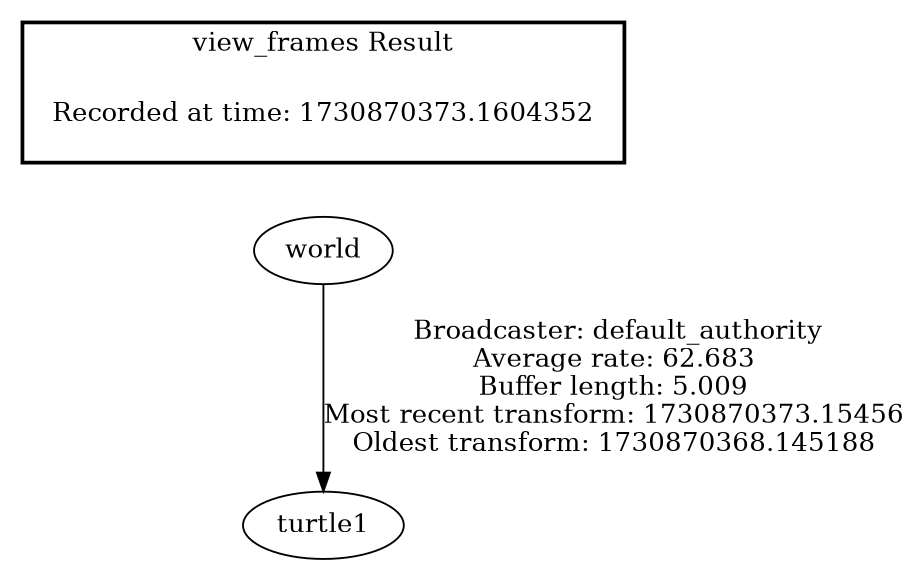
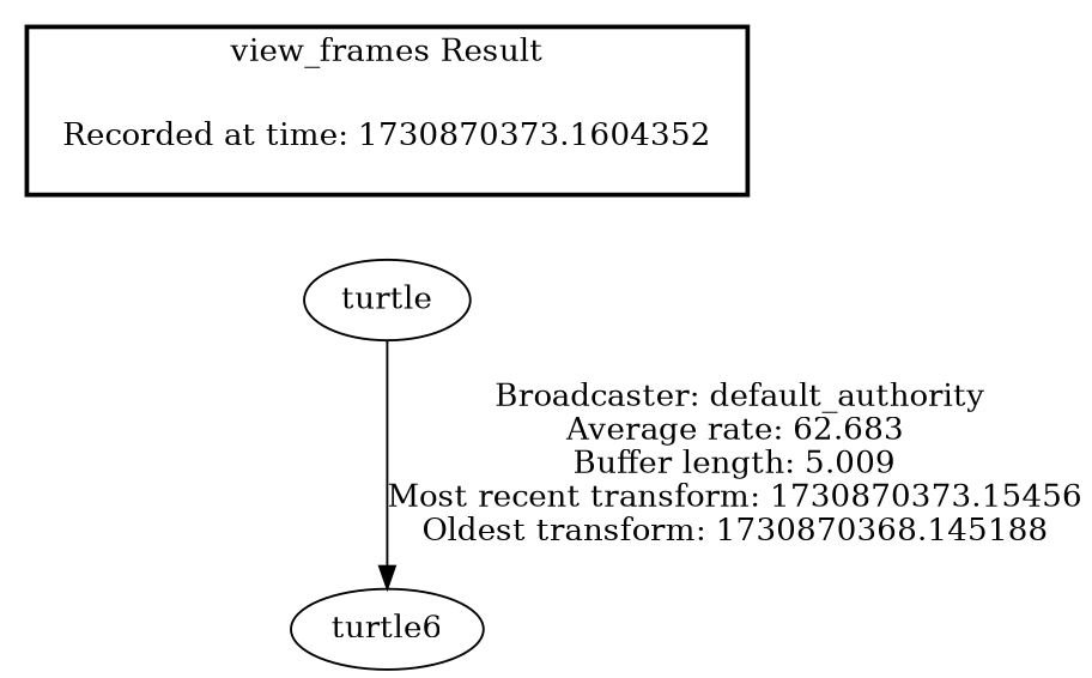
  digraph {
    n1 [label="Recorded at time: 1730870373.1604352" shape=plaintext]
-   world
-   turtle1
+   world [label=turtle]
+   turtle1 [label=turtle6]
    subgraph cluster_1 {
      color=black
      label="view_frames Result"
      style=bold
      n1
    }
    n1 -> world [style=invis]
    world -> turtle1 [label=" Broadcaster: default_authority\nAverage rate: 62.683\nBuffer length: 5.009\nMost recent transform: 1730870373.15456\nOldest transform: 1730870368.145188\n"]
  }
